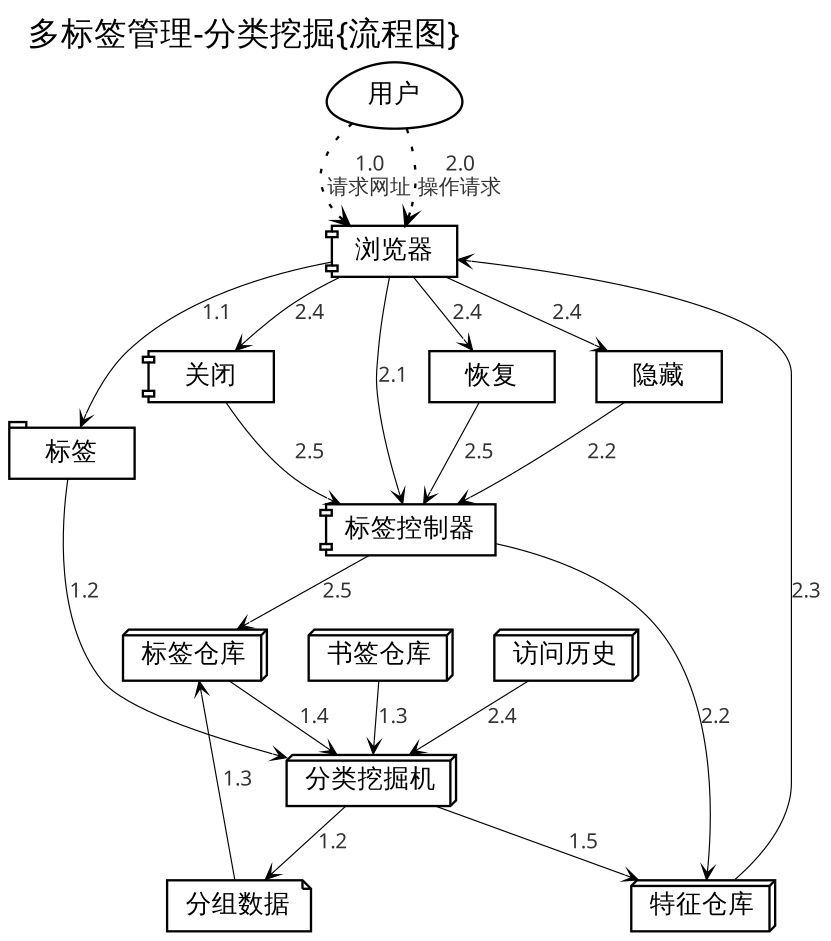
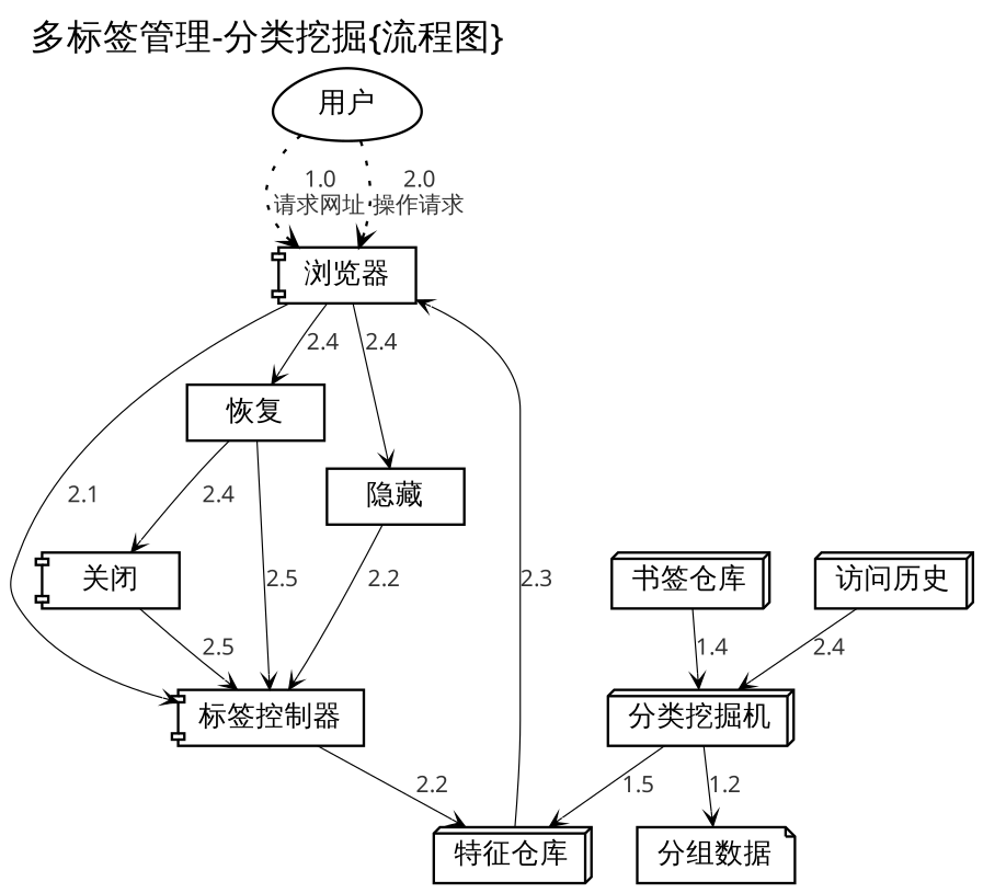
  digraph {
    fontname="WenQuanYi Micro Hei"
    fontsize=14.0
    label="多标签管理-分类挖掘{流程图}"
    labeljust=l
    labelloc=t
    rankdir=TB
    ranksep=0.3
    node [fontname="WenQuanYi Micro Hei" fontsize=11.0 shape=box3d]
    edge [arrowhead=vee arrowsize=0.6 arrowtail=none fontcolor="#333333" fontname="WenQuanYi Micro Hei" fontsize=9.0 style="setlinewidth(0.5)"]
    n1 [height=0.3 label="用户" shape=egg]
    n2 [height=0.3 label="浏览器" shape=component]
    n3 [height=0.3 label="关闭" shape=component]
    n4 [height=0.3 label="标签控制器" shape=component]
    n5 [height=0.3 label="恢复" shape=box]
    n6 [height=0.3 label="隐藏" shape=box]
-   n7 [height=0.3 label="标签" shape=tab]
-   n8 [height=0.3 label="标签仓库"]
    n9 [height=0.3 label="特征仓库"]
    n10 [height=0.3 label="分类挖掘机"]
    n11 [height=0.3 label="分组数据" shape=note]
    n12 [height=0.3 label="书签仓库"]
    n13 [height=0.3 label="访问历史"]
    n1 -> n2 [label="1.0\n请求网址" style=dotted]
    n1 -> n2 [label="2.0\n操作请求" style=dotted]
-   n2 -> n3 [label=2.4]
+   n5 -> n3 [label=2.4]
    n2 -> n4 [label=2.1]
    n2 -> n5 [label=2.4]
    n2 -> n6 [label=2.4]
-   n2 -> n7 [label=1.1]
    n3 -> n4 [label=2.5]
-   n4 -> n8 [label=2.5]
    n4 -> n9 [label=2.2]
    n5 -> n4 [label=2.5]
    n6 -> n4 [label=2.2]
-   n7 -> n10 [label=1.2]
-   n8 -> n10 [label=1.4]
    n9 -> n2 [label=2.3]
    n10 -> n9 [label=1.5]
    n10 -> n11 [label=1.2]
-   n11 -> n8 [label=1.3]
-   n12 -> n10 [label=1.3]
+   n12 -> n10 [label=1.4]
    n13 -> n10 [label=2.4]
  }
